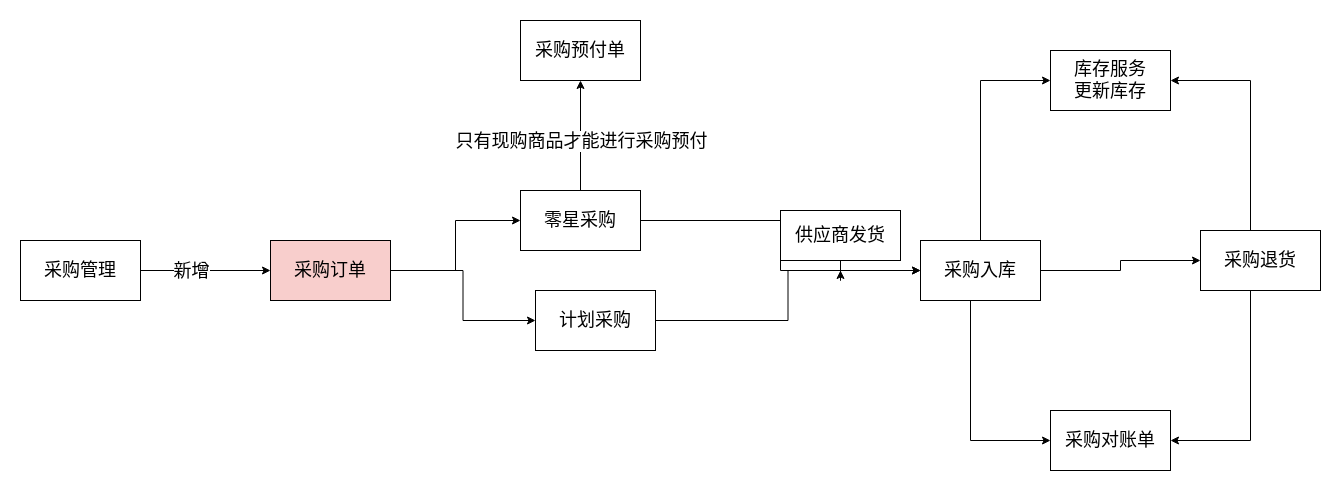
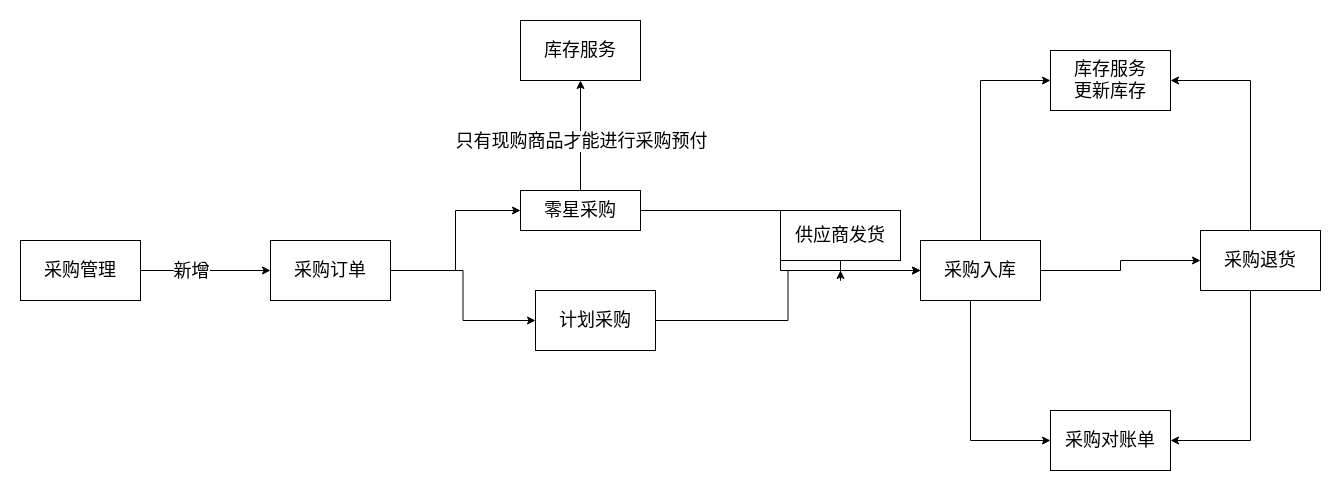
  <mxCell id="0" />
  <mxCell id="1" parent="0" />
  <mxCell id="2" value="" style="edgeStyle=orthogonalEdgeStyle;rounded=0;orthogonalLoop=1;jettySize=auto;html=1;fontSize=18;" edge="1" parent="1" source="4" target="7"><mxGeometry relative="1" as="geometry" /></mxCell>
  <mxCell id="3" value="新增" style="edgeLabel;html=1;align=center;verticalAlign=middle;resizable=0;points=[];fontSize=18;" vertex="1" connectable="0" parent="2"><mxGeometry x="-0.231" relative="1" as="geometry"><mxPoint as="offset" /></mxGeometry></mxCell>
  <mxCell id="4" value="采购管理" style="rounded=0;whiteSpace=wrap;html=1;fontSize=18;" vertex="1" parent="1"><mxGeometry x="20" y="240" width="120" height="60" as="geometry" /></mxCell>
  <mxCell id="5" style="edgeStyle=orthogonalEdgeStyle;rounded=0;orthogonalLoop=1;jettySize=auto;html=1;entryX=0;entryY=0.5;entryDx=0;entryDy=0;fontSize=18;" edge="1" parent="1" source="7" target="13"><mxGeometry relative="1" as="geometry" /></mxCell>
  <mxCell id="6" style="edgeStyle=orthogonalEdgeStyle;rounded=0;orthogonalLoop=1;jettySize=auto;html=1;entryX=0;entryY=0.5;entryDx=0;entryDy=0;fontSize=18;" edge="1" parent="1" source="7" target="9"><mxGeometry relative="1" as="geometry" /></mxCell>
- <mxCell id="7" value="采购订单" style="rounded=0;whiteSpace=wrap;html=1;fontSize=18;fillColor=#f8cecc;" vertex="1" parent="1"><mxGeometry x="270" y="240" width="120" height="60" as="geometry" /></mxCell>
+ <mxCell id="7" value="采购订单" style="rounded=0;whiteSpace=wrap;html=1;fontSize=18;" vertex="1" parent="1"><mxGeometry x="270" y="240" width="120" height="60" as="geometry" /></mxCell>
  <mxCell id="8" style="edgeStyle=orthogonalEdgeStyle;rounded=0;orthogonalLoop=1;jettySize=auto;html=1;entryX=0;entryY=0.5;entryDx=0;entryDy=0;fontSize=18;" edge="1" parent="1" source="9" target="17"><mxGeometry relative="1" as="geometry" /></mxCell>
  <mxCell id="9" value="计划采购" style="whiteSpace=wrap;html=1;rounded=0;fontSize=18;" vertex="1" parent="1"><mxGeometry x="535" y="290" width="120" height="60" as="geometry" /></mxCell>
  <mxCell id="10" style="edgeStyle=orthogonalEdgeStyle;rounded=0;orthogonalLoop=1;jettySize=auto;html=1;entryX=0;entryY=0.5;entryDx=0;entryDy=0;fontSize=18;" edge="1" parent="1" source="13" target="17"><mxGeometry relative="1" as="geometry" /></mxCell>
  <mxCell id="11" value="" style="edgeStyle=orthogonalEdgeStyle;rounded=0;orthogonalLoop=1;jettySize=auto;html=1;fontSize=18;" edge="1" parent="1" source="13" target="23"><mxGeometry relative="1" as="geometry"><Array as="points"><mxPoint x="580" y="150" /><mxPoint x="580" y="150" /></Array></mxGeometry></mxCell>
  <mxCell id="12" value="只有现购商品才能进行采购预付" style="edgeLabel;html=1;align=center;verticalAlign=middle;resizable=0;points=[];fontSize=18;" vertex="1" connectable="0" parent="11"><mxGeometry x="-0.292" y="3" relative="1" as="geometry"><mxPoint x="3" y="-11" as="offset" /></mxGeometry></mxCell>
- <mxCell id="13" value="零星采购" style="whiteSpace=wrap;html=1;rounded=0;fontSize=18;" vertex="1" parent="1"><mxGeometry x="520" y="190" width="120" height="60" as="geometry" /></mxCell>
+ <mxCell id="13" value="零星采购" style="whiteSpace=wrap;html=1;rounded=0;fontSize=18;" vertex="1" parent="1"><mxGeometry x="520" y="190" width="120" height="40" as="geometry" /></mxCell>
  <mxCell id="14" style="edgeStyle=orthogonalEdgeStyle;rounded=0;orthogonalLoop=1;jettySize=auto;html=1;fontSize=18;" edge="1" parent="1" source="17" target="20"><mxGeometry relative="1" as="geometry" /></mxCell>
  <mxCell id="15" style="edgeStyle=orthogonalEdgeStyle;rounded=0;orthogonalLoop=1;jettySize=auto;html=1;entryX=0;entryY=0.5;entryDx=0;entryDy=0;fontSize=18;" edge="1" parent="1" source="17" target="24"><mxGeometry relative="1" as="geometry"><Array as="points"><mxPoint x="980" y="80" /></Array></mxGeometry></mxCell>
  <mxCell id="16" style="edgeStyle=orthogonalEdgeStyle;rounded=0;orthogonalLoop=1;jettySize=auto;html=1;fontSize=18;" edge="1" parent="1" source="17" target="25"><mxGeometry relative="1" as="geometry"><Array as="points"><mxPoint x="970" y="440" /></Array></mxGeometry></mxCell>
  <mxCell id="17" value="采购入库" style="rounded=0;whiteSpace=wrap;html=1;fontSize=18;" vertex="1" parent="1"><mxGeometry x="920" y="240" width="120" height="60" as="geometry" /></mxCell>
  <mxCell id="18" style="edgeStyle=orthogonalEdgeStyle;rounded=0;orthogonalLoop=1;jettySize=auto;html=1;entryX=1;entryY=0.5;entryDx=0;entryDy=0;fontSize=18;" edge="1" parent="1" source="20" target="24"><mxGeometry relative="1" as="geometry"><Array as="points"><mxPoint x="1250" y="80" /></Array></mxGeometry></mxCell>
  <mxCell id="19" style="edgeStyle=orthogonalEdgeStyle;rounded=0;orthogonalLoop=1;jettySize=auto;html=1;entryX=1;entryY=0.5;entryDx=0;entryDy=0;fontSize=18;" edge="1" parent="1" source="20" target="25"><mxGeometry relative="1" as="geometry"><Array as="points"><mxPoint x="1250" y="440" /></Array></mxGeometry></mxCell>
  <mxCell id="20" value="采购退货" style="rounded=0;whiteSpace=wrap;html=1;fontSize=18;" vertex="1" parent="1"><mxGeometry x="1200" y="230" width="120" height="60" as="geometry" /></mxCell>
  <mxCell id="21" style="edgeStyle=orthogonalEdgeStyle;rounded=0;orthogonalLoop=1;jettySize=auto;html=1;fontSize=18;" edge="1" parent="1" source="22"><mxGeometry relative="1" as="geometry"><mxPoint x="840" y="270" as="targetPoint" /></mxGeometry></mxCell>
  <mxCell id="22" value="供应商发货" style="rounded=0;whiteSpace=wrap;html=1;fontSize=18;" vertex="1" parent="1"><mxGeometry x="780" y="210" width="120" height="50" as="geometry" /></mxCell>
- <mxCell id="23" value="采购预付单" style="whiteSpace=wrap;html=1;fontSize=18;rounded=0;" vertex="1" parent="1"><mxGeometry x="520" width="120" height="60" as="geometry" y="20" /></mxCell>
+ <mxCell id="23" value="库存服务" style="whiteSpace=wrap;html=1;fontSize=18;rounded=0;" vertex="1" parent="1"><mxGeometry x="520" width="120" height="60" as="geometry" y="20" /></mxCell>
  <mxCell id="24" value="库存服务&lt;br&gt;更新库存" style="rounded=0;whiteSpace=wrap;html=1;fontSize=18;" vertex="1" parent="1"><mxGeometry x="1050" y="50" width="120" height="60" as="geometry" /></mxCell>
  <mxCell id="25" value="采购对账单" style="rounded=0;whiteSpace=wrap;html=1;fontSize=18;" vertex="1" parent="1"><mxGeometry x="1050" y="410" width="120" height="60" as="geometry" /></mxCell>
